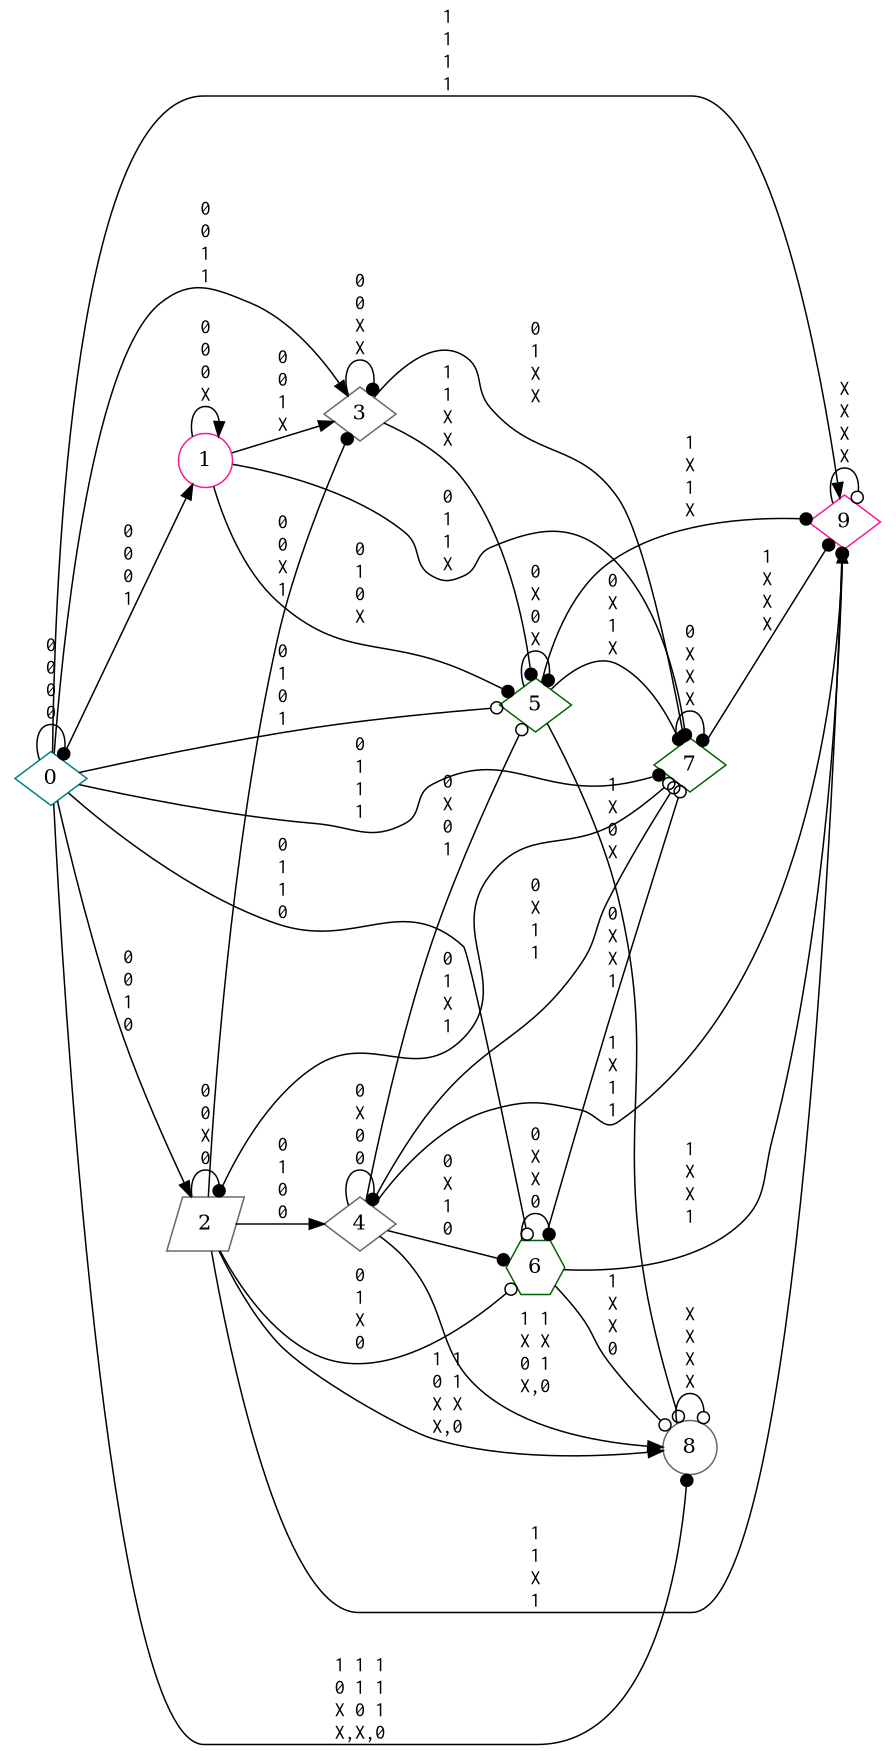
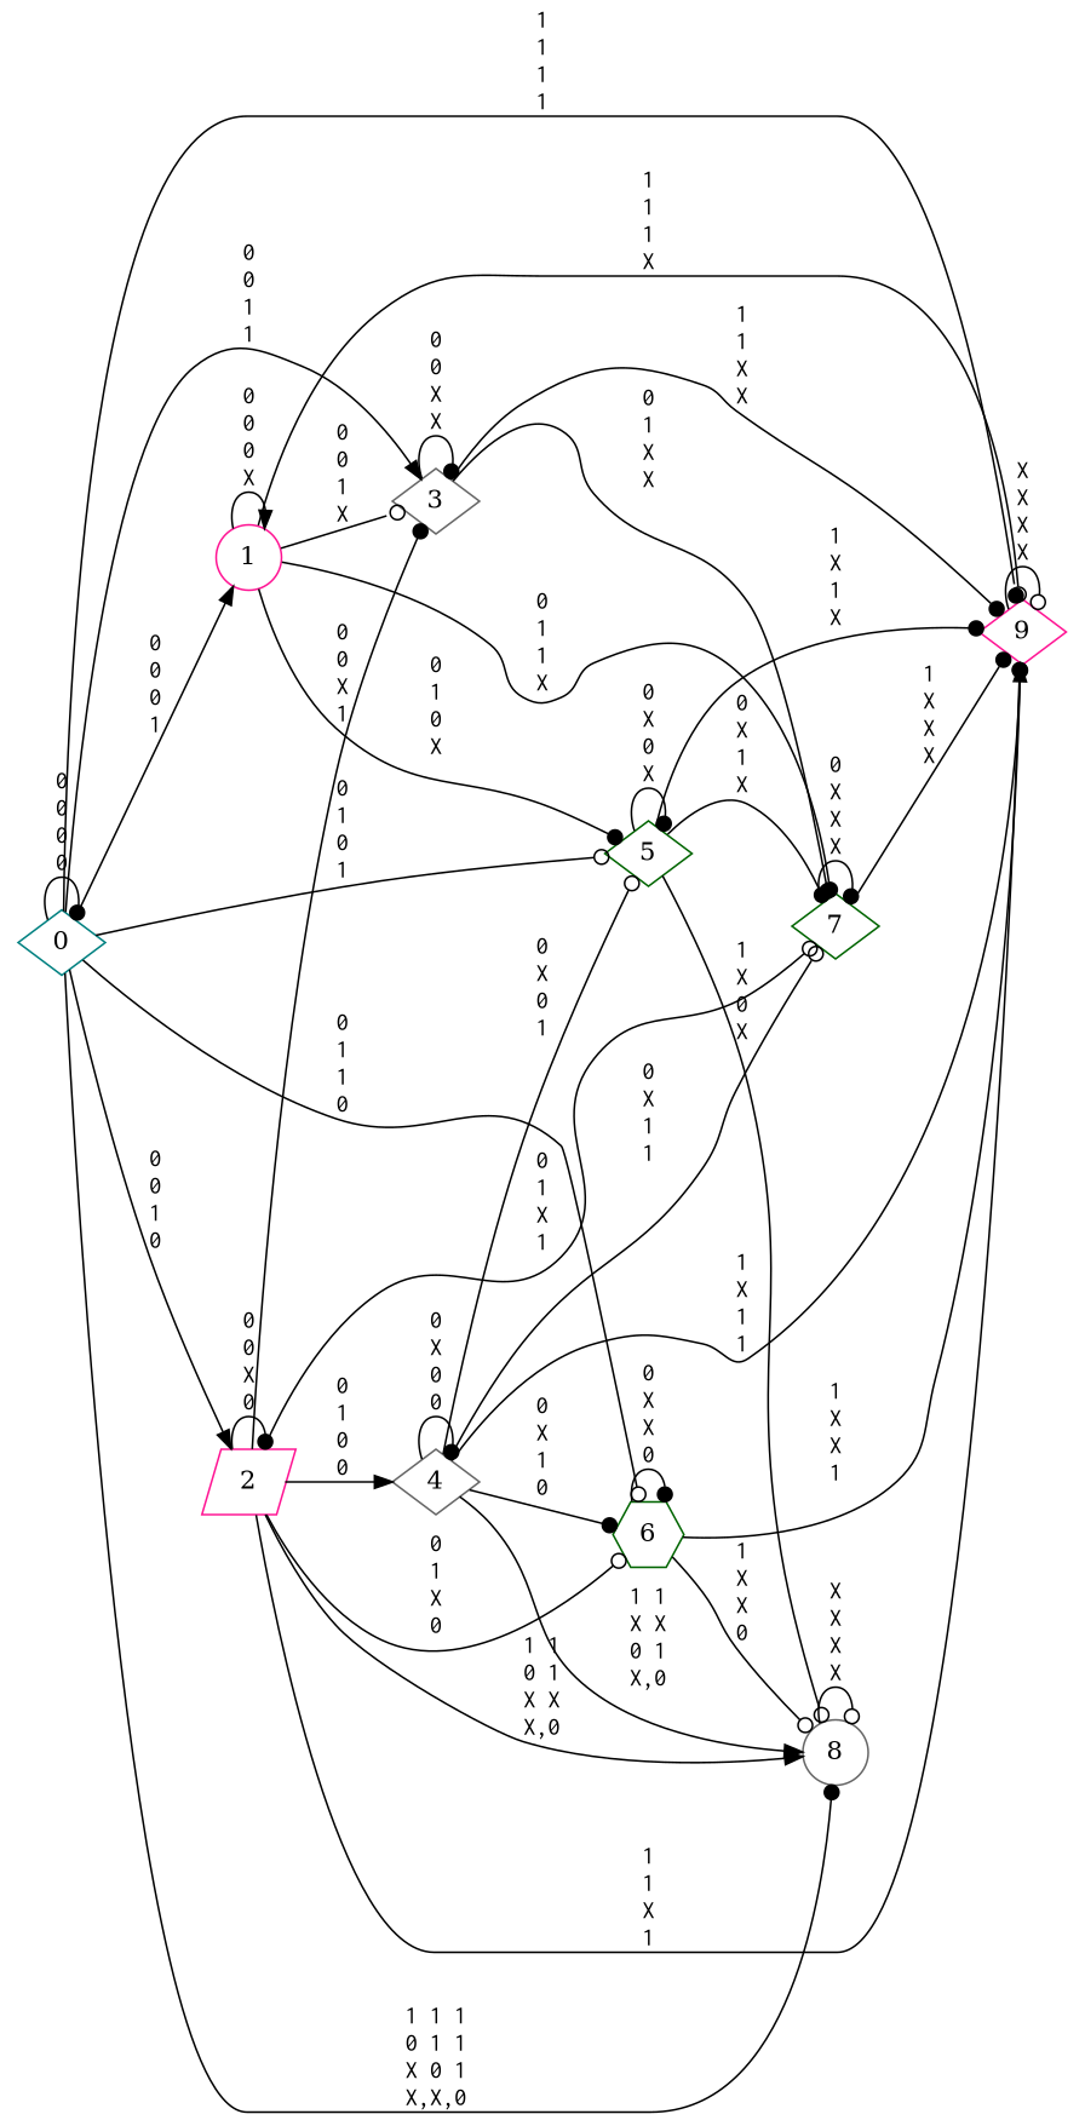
  digraph {
    rankdir=LR
    node [color=deeppink shape=diamond]
    edge [arrowhead=dot fontname=Courier]
    9 [height=.5 width=.5]
    0 [color=teal height=.5 width=.5]
    1 [height=.5 shape=circle width=.5]
-   2 [color=gray40 height=.5 shape=parallelogram width=.5]
+   2 [height=.5 shape=parallelogram width=.5]
    3 [color=gray40 height=.5 width=.5]
    5 [color=darkgreen height=.5 width=.5]
    6 [color=darkgreen height=.5 shape=hexagon width=.5]
    7 [color=darkgreen height=.5 width=.5]
    8 [color=gray40 height=.5 shape=circle width=.5]
    4 [color=gray40 height=.5 width=.5]
    9 -> 9 [arrowhead=odot label="X\nX\nX\nX"]
-   0 -> 9 [arrowhead=normal label="1\n1\n1\n1"]
+   0 -> 9 [label="1\n1\n1\n1"]
    0 -> 0 [label="0\n0\n0\n0"]
    0 -> 1 [arrowhead=normal label="0\n0\n0\n1"]
    0 -> 2 [arrowhead=normal label="0\n0\n1\n0"]
    0 -> 3 [arrowhead=normal label="0\n0\n1\n1"]
    0 -> 5 [arrowhead=odot label="0\n1\n0\n1"]
    0 -> 6 [arrowhead=odot label="0\n1\n1\n0"]
-   0 -> 7 [label="0\n1\n1\n1"]
    0 -> 8 [label="1 1 1\n0 1 1\nX 0 1\nX,X,0"]
+   1 -> 9 [arrowhead=odot label="1\n1\n1\nX"]
    1 -> 1 [arrowhead=normal label="0\n0\n0\nX"]
-   1 -> 3 [arrowhead=normal label="0\n0\n1\nX"]
+   1 -> 3 [arrowhead=odot label="0\n0\n1\nX"]
    1 -> 5 [label="0\n1\n0\nX"]
    1 -> 7 [label="0\n1\n1\nX"]
    2 -> 9 [arrowhead=odot label="1\n1\nX\n1"]
    2 -> 2 [label="0\n0\nX\n0"]
    2 -> 3 [label="0\n0\nX\n1"]
    2 -> 6 [arrowhead=odot label="0\n1\nX\n0"]
    2 -> 7 [arrowhead=odot label="0\n1\nX\n1"]
    2 -> 8 [arrowhead=normal label="1 1\n0 1\nX X\nX,0"]
    2 -> 4 [arrowhead=normal label="0\n1\n0\n0"]
-   3 -> 5 [label="1\n1\nX\nX"]
+   3 -> 9 [label="1\n1\nX\nX"]
    3 -> 3 [label="0\n0\nX\nX"]
    3 -> 7 [arrowhead=odot label="0\n1\nX\nX"]
    5 -> 9 [label="1\nX\n1\nX"]
    5 -> 5 [label="0\nX\n0\nX"]
    5 -> 7 [label="0\nX\n1\nX"]
    5 -> 8 [arrowhead=odot label="1\nX\n0\nX"]
    6 -> 9 [label="1\nX\nX\n1"]
    6 -> 6 [label="0\nX\nX\n0"]
-   6 -> 7 [arrowhead=odot label="0\nX\nX\n1"]
    6 -> 8 [arrowhead=odot label="1\nX\nX\n0"]
    7 -> 9 [label="1\nX\nX\nX"]
    7 -> 7 [label="0\nX\nX\nX"]
    8 -> 8 [arrowhead=odot label="X\nX\nX\nX"]
    4 -> 9 [arrowhead=normal label="1\nX\n1\n1"]
    4 -> 5 [arrowhead=odot label="0\nX\n0\n1"]
    4 -> 6 [label="0\nX\n1\n0"]
    4 -> 7 [arrowhead=odot label="0\nX\n1\n1"]
    4 -> 8 [arrowhead=normal label="1 1\nX X\n0 1\nX,0"]
    4 -> 4 [label="0\nX\n0\n0"]
  }
